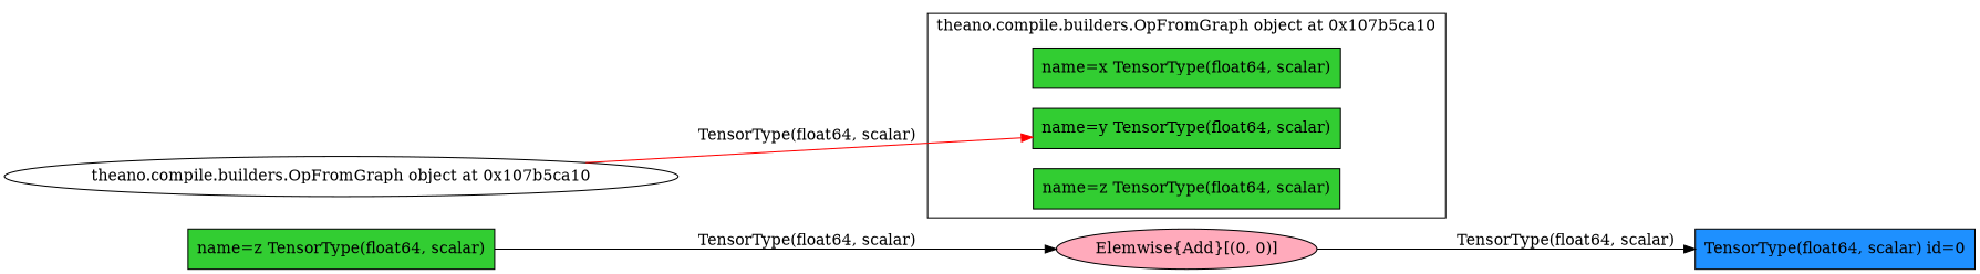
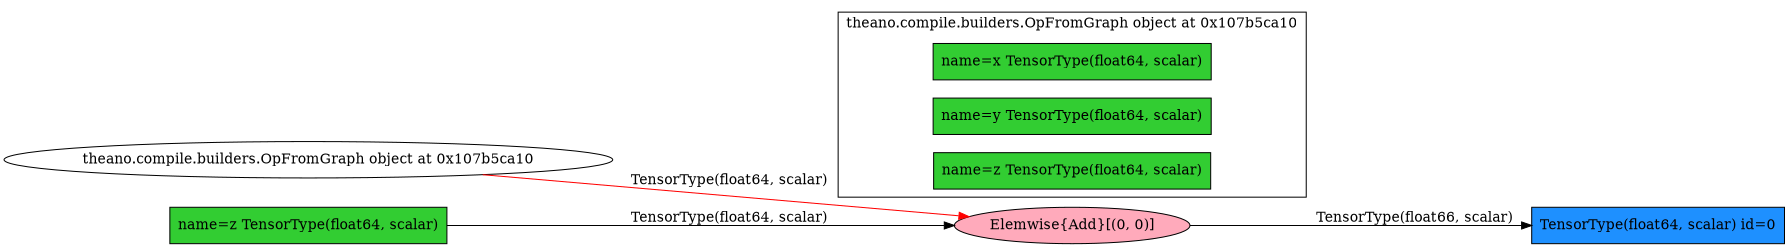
  digraph {
    rankdir=LR
    node [fillcolor=limegreen shape=box style=filled]
    n1 [height=0.5 label="name=x TensorType(float64, scalar)" width=3.0625]
    n2 [height=0.5 label="name=y TensorType(float64, scalar)" width=3.0625]
    n3 [height=0.5 label="name=z TensorType(float64, scalar)" width=3.0556]
    n4 [height=0.5 label="theano.compile.builders.OpFromGraph object at 0x107b5ca10" shape=ellipse width=6.6185 fillcolor="" style=""]
    n5 [fillcolor="#FFAABB" height=0.5 label="Elemwise{Add}[(0, 0)]" shape=ellipse type=colored width=2.6784]
    n6 [fillcolor=dodgerblue height=0.5 label="TensorType(float64, scalar) id=0" width=2.7847]
    n7 [height=0.5 label="name=z TensorType(float64, scalar)" width=3.0556]
    subgraph cluster_1 {
      label="theano.compile.builders.OpFromGraph object at 0x107b5ca10"
      n1
      n2
      n3
    }
-   n4 -> n2 [color=red label="TensorType(float64, scalar)"]
-   n5 -> n6 [label="TensorType(float64, scalar)"]
+   n4 -> n5 [color=red label="TensorType(float64, scalar)"]
+   n5 -> n6 [label="TensorType(float66, scalar)"]
    n7 -> n5 [label="TensorType(float64, scalar)"]
  }
